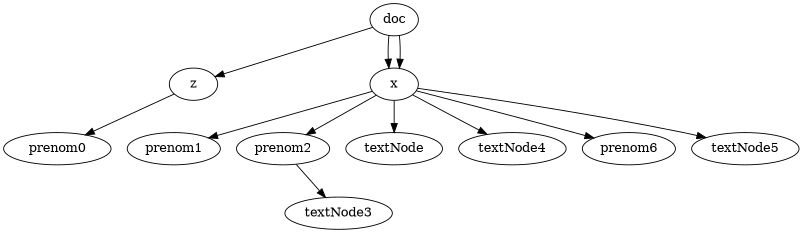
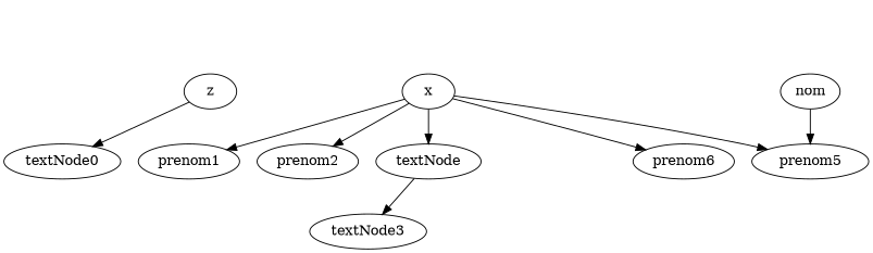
  digraph {
-   doc
    z
    x
-   textNode0 [label=prenom0]
+   textNode0
    n5 [label=prenom1]
    n6 [label=prenom2]
    n7 [label=textNode]
-   textNode4
    n9 [label=prenom6]
-   textNode5
+   textNode5 [label=prenom5]
    textNode3
-   doc -> z
-   doc -> x
-   doc -> x
+   nom
    z -> textNode0
    x -> n5
    x -> n6
    x -> n7
-   x -> textNode4
    x -> n9
    x -> textNode5
-   n6 -> textNode3
+   n7 -> textNode3
+   nom -> textNode5
  }
